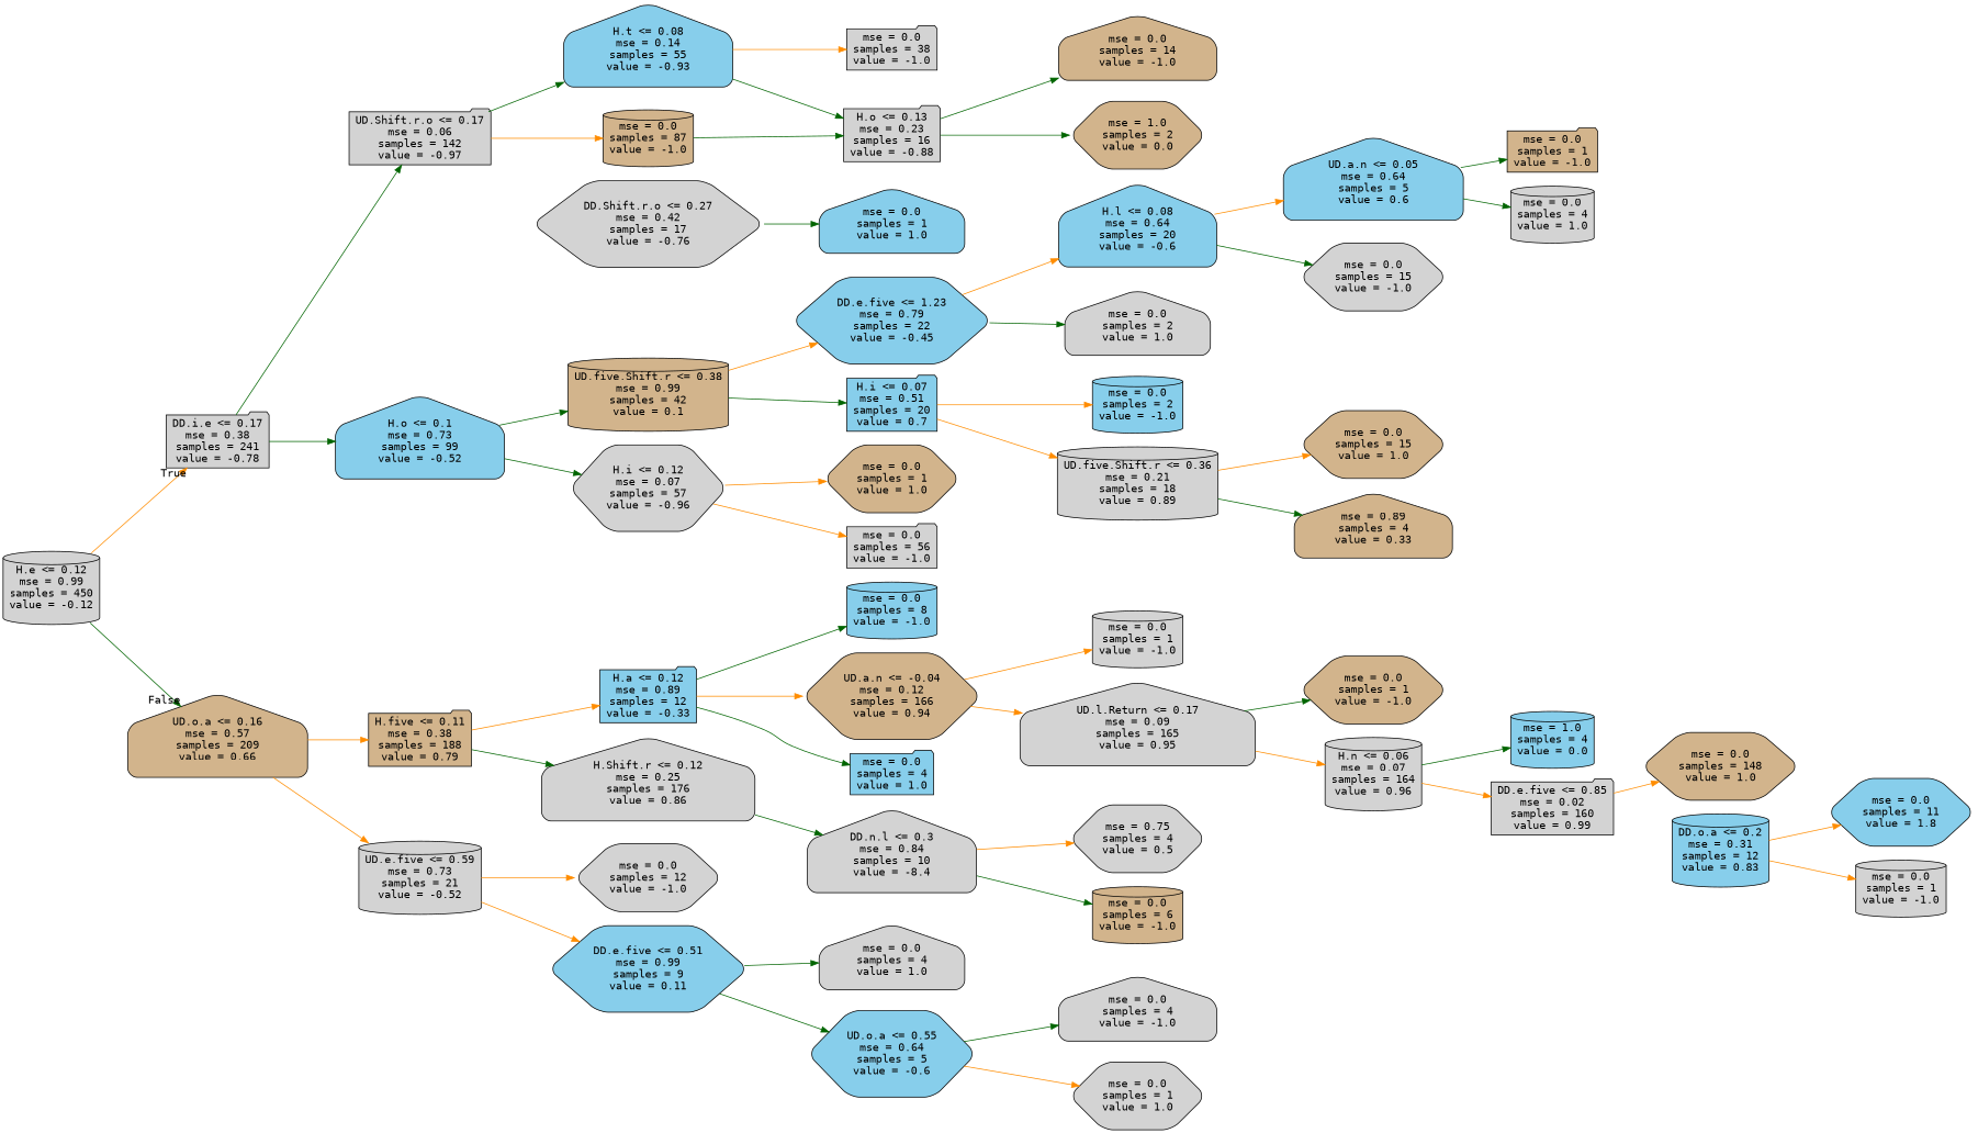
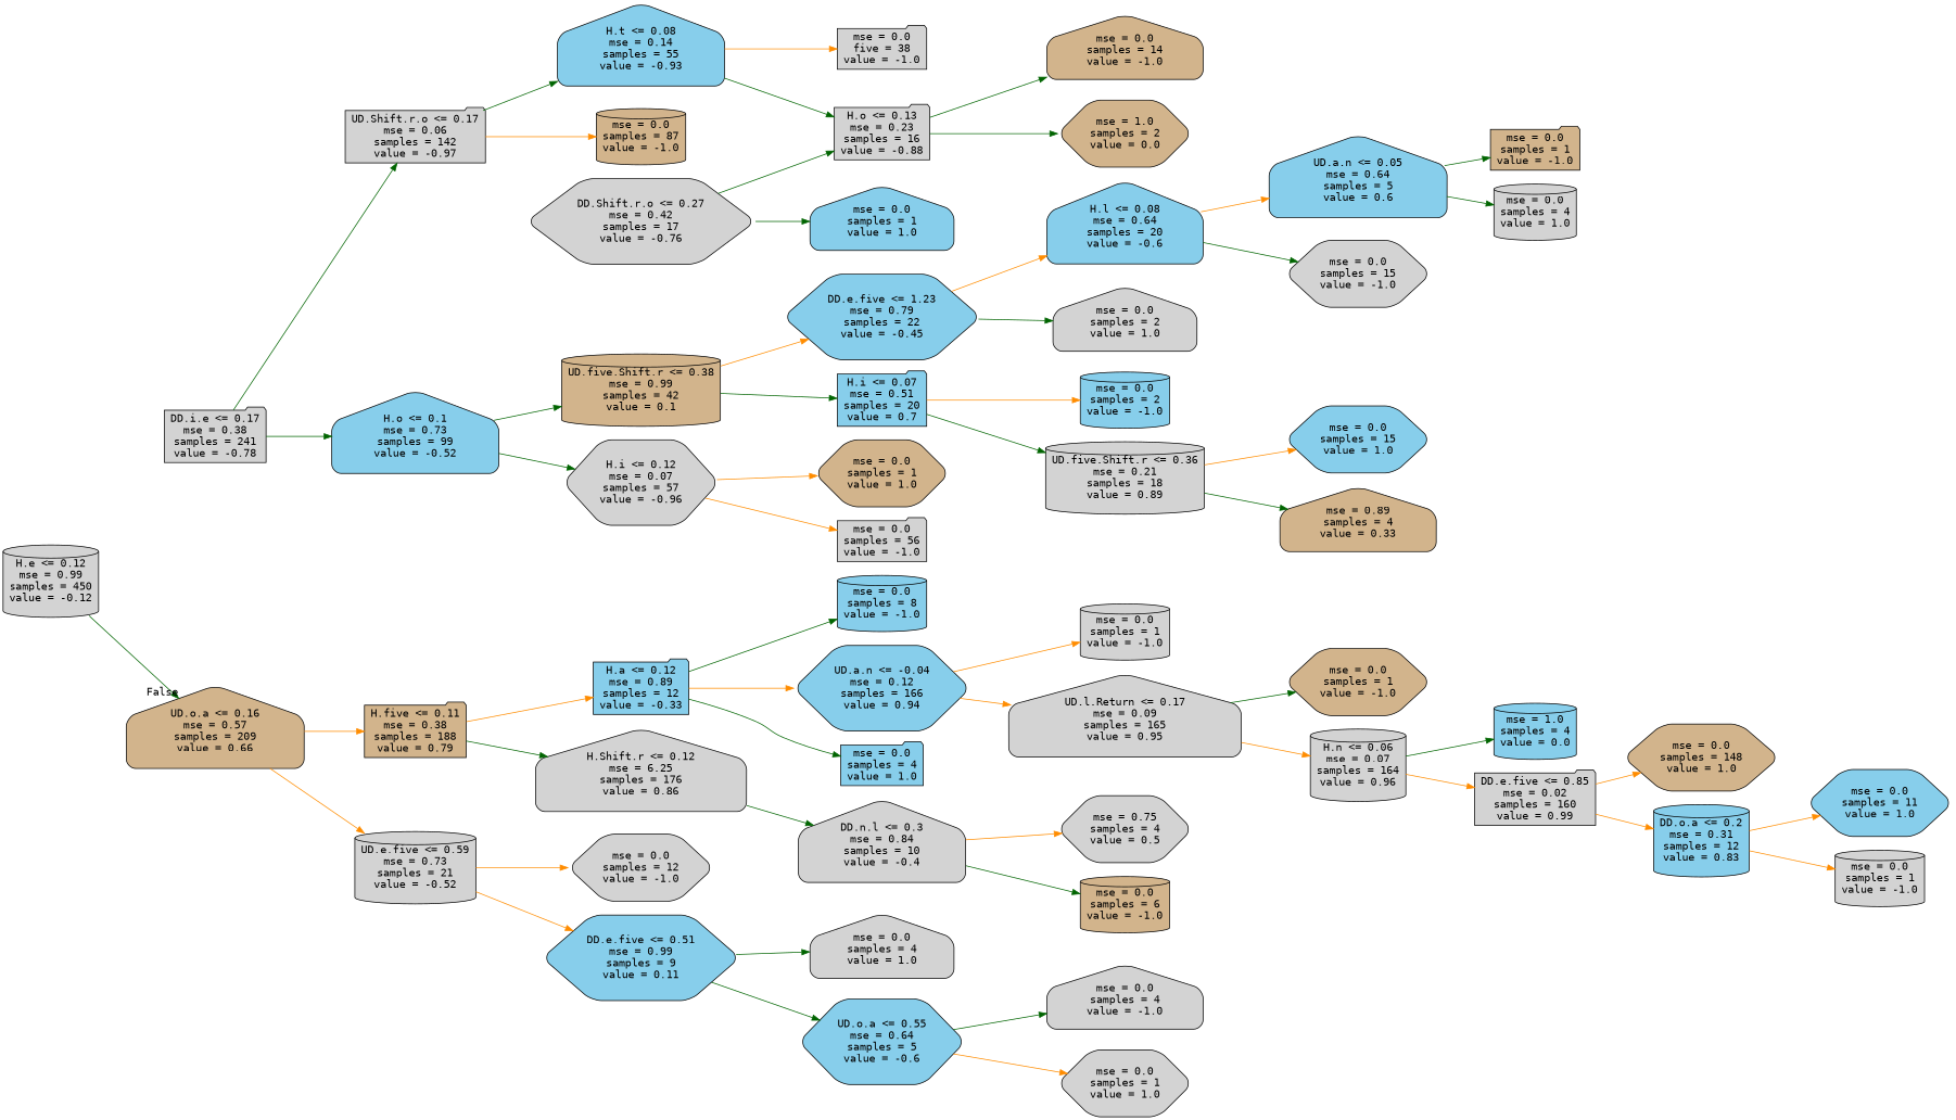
  digraph {
    fontname="DejaVu Sans Mono"
    rankdir=LR
    node [color=black fillcolor=lightgrey fontname="DejaVu Sans Mono" shape=hexagon style="filled, rounded"]
    edge [color=darkorange fontname="DejaVu Sans Mono"]
    n1 [label="H.e <= 0.12\nmse = 0.99\nsamples = 450\nvalue = -0.12" shape=cylinder]
    n2 [label="DD.i.e <= 0.17\nmse = 0.38\nsamples = 241\nvalue = -0.78" shape=folder]
    n3 [fillcolor=tan label="UD.o.a <= 0.16\nmse = 0.57\nsamples = 209\nvalue = 0.66" shape=house]
    n4 [label="UD.Shift.r.o <= 0.17\nmse = 0.06\nsamples = 142\nvalue = -0.97" shape=folder]
    n5 [fillcolor=skyblue label="H.o <= 0.1\nmse = 0.73\nsamples = 99\nvalue = -0.52" shape=house]
    n6 [fillcolor=tan label="H.five <= 0.11\nmse = 0.38\nsamples = 188\nvalue = 0.79" shape=folder]
    n7 [label="UD.e.five <= 0.59\nmse = 0.73\nsamples = 21\nvalue = -0.52" shape=cylinder]
    n8 [fillcolor=tan label="mse = 0.0\nsamples = 87\nvalue = -1.0" shape=cylinder]
    n9 [fillcolor=skyblue label="H.t <= 0.08\nmse = 0.14\nsamples = 55\nvalue = -0.93" shape=house]
    n10 [label="H.i <= 0.12\nmse = 0.07\nsamples = 57\nvalue = -0.96"]
    n11 [fillcolor=tan label="UD.five.Shift.r <= 0.38\nmse = 0.99\nsamples = 42\nvalue = 0.1" shape=cylinder]
-   n12 [label="mse = 0.0\nsamples = 38\nvalue = -1.0" shape=folder]
+   n12 [label="mse = 0.0\nfive = 38\nvalue = -1.0" shape=folder]
    n13 [label="H.o <= 0.13\nmse = 0.23\nsamples = 16\nvalue = -0.88" shape=folder]
    n14 [label="DD.Shift.r.o <= 0.27\nmse = 0.42\nsamples = 17\nvalue = -0.76"]
    n15 [fillcolor=skyblue label="mse = 0.0\nsamples = 1\nvalue = 1.0" shape=house]
    n16 [fillcolor=tan label="mse = 0.0\nsamples = 14\nvalue = -1.0" shape=house]
    n17 [fillcolor=tan label="mse = 1.0\nsamples = 2\nvalue = 0.0"]
    n18 [label="mse = 0.0\nsamples = 56\nvalue = -1.0" shape=folder]
    n19 [fillcolor=tan label="mse = 0.0\nsamples = 1\nvalue = 1.0"]
    n20 [fillcolor=skyblue label="H.i <= 0.07\nmse = 0.51\nsamples = 20\nvalue = 0.7" shape=folder]
    n21 [fillcolor=skyblue label="DD.e.five <= 1.23\nmse = 0.79\nsamples = 22\nvalue = -0.45"]
    n22 [fillcolor=skyblue label="mse = 0.0\nsamples = 2\nvalue = -1.0" shape=cylinder]
    n23 [label="UD.five.Shift.r <= 0.36\nmse = 0.21\nsamples = 18\nvalue = 0.89" shape=cylinder]
    n24 [fillcolor=skyblue label="H.l <= 0.08\nmse = 0.64\nsamples = 20\nvalue = -0.6" shape=house]
    n25 [label="mse = 0.0\nsamples = 2\nvalue = 1.0" shape=house]
-   n26 [fillcolor=tan label="mse = 0.0\nsamples = 15\nvalue = 1.0"]
+   n26 [fillcolor=skyblue label="mse = 0.0\nsamples = 15\nvalue = 1.0"]
    n27 [fillcolor=tan label="mse = 0.89\nsamples = 4\nvalue = 0.33" shape=house]
    n28 [fillcolor=skyblue label="UD.a.n <= 0.05\nmse = 0.64\nsamples = 5\nvalue = 0.6" shape=house]
    n29 [label="mse = 0.0\nsamples = 15\nvalue = -1.0"]
    n30 [fillcolor=tan label="mse = 0.0\nsamples = 1\nvalue = -1.0" shape=folder]
    n31 [label="mse = 0.0\nsamples = 4\nvalue = 1.0" shape=cylinder]
-   n32 [label="H.Shift.r <= 0.12\nmse = 0.25\nsamples = 176\nvalue = 0.86" shape=house]
+   n32 [label="H.Shift.r <= 0.12\nmse = 6.25\nsamples = 176\nvalue = 0.86" shape=house]
    n33 [fillcolor=skyblue label="H.a <= 0.12\nmse = 0.89\nsamples = 12\nvalue = -0.33" shape=folder]
    n34 [fillcolor=skyblue label="DD.e.five <= 0.51\nmse = 0.99\nsamples = 9\nvalue = 0.11"]
    n35 [label="mse = 0.0\nsamples = 12\nvalue = -1.0"]
-   n36 [label="DD.n.l <= 0.3\nmse = 0.84\nsamples = 10\nvalue = -8.4" shape=house]
-   n37 [fillcolor=tan label="UD.a.n <= -0.04\nmse = 0.12\nsamples = 166\nvalue = 0.94"]
+   n36 [label="DD.n.l <= 0.3\nmse = 0.84\nsamples = 10\nvalue = -0.4" shape=house]
+   n37 [fillcolor=skyblue label="UD.a.n <= -0.04\nmse = 0.12\nsamples = 166\nvalue = 0.94"]
    n38 [fillcolor=skyblue label="mse = 0.0\nsamples = 4\nvalue = 1.0" shape=folder]
    n39 [fillcolor=skyblue label="mse = 0.0\nsamples = 8\nvalue = -1.0" shape=cylinder]
    n40 [label="mse = 0.0\nsamples = 1\nvalue = -1.0" shape=cylinder]
    n41 [label="UD.l.Return <= 0.17\nmse = 0.09\nsamples = 165\nvalue = 0.95" shape=house]
    n42 [label="mse = 0.75\nsamples = 4\nvalue = 0.5"]
    n43 [fillcolor=tan label="mse = 0.0\nsamples = 6\nvalue = -1.0" shape=cylinder]
    n44 [fillcolor=tan label="mse = 0.0\nsamples = 1\nvalue = -1.0"]
    n45 [label="H.n <= 0.06\nmse = 0.07\nsamples = 164\nvalue = 0.96" shape=cylinder]
    n46 [fillcolor=skyblue label="mse = 1.0\nsamples = 4\nvalue = 0.0" shape=cylinder]
    n47 [label="DD.e.five <= 0.85\nmse = 0.02\nsamples = 160\nvalue = 0.99" shape=folder]
    n48 [fillcolor=tan label="mse = 0.0\nsamples = 148\nvalue = 1.0"]
    n49 [fillcolor=skyblue label="DD.o.a <= 0.2\nmse = 0.31\nsamples = 12\nvalue = 0.83" shape=cylinder]
-   n50 [fillcolor=skyblue label="mse = 0.0\nsamples = 11\nvalue = 1.8"]
+   n50 [fillcolor=skyblue label="mse = 0.0\nsamples = 11\nvalue = 1.0"]
    n51 [label="mse = 0.0\nsamples = 1\nvalue = -1.0" shape=cylinder]
    n52 [fillcolor=skyblue label="UD.o.a <= 0.55\nmse = 0.64\nsamples = 5\nvalue = -0.6"]
    n53 [label="mse = 0.0\nsamples = 4\nvalue = 1.0" shape=house]
    n54 [label="mse = 0.0\nsamples = 4\nvalue = -1.0" shape=house]
    n55 [label="mse = 0.0\nsamples = 1\nvalue = 1.0"]
-   n1 -> n2 [headlabel=True labelangle=45 labeldistance=2.5]
    n1 -> n3 [color=darkgreen headlabel=False labelangle=-45 labeldistance=2.5]
    n2 -> n4 [color=darkgreen]
    n2 -> n5 [color=darkgreen]
    n3 -> n6
    n3 -> n7
    n4 -> n8
    n4 -> n9 [color=darkgreen]
    n5 -> n10 [color=darkgreen]
    n5 -> n11 [color=darkgreen]
    n6 -> n32 [color=darkgreen]
    n6 -> n33
    n7 -> n34
    n7 -> n35
    n9 -> n12
    n9 -> n13 [color=darkgreen]
    n10 -> n18
    n10 -> n19
    n11 -> n20 [color=darkgreen]
    n11 -> n21
    n13 -> n16 [color=darkgreen]
    n13 -> n17 [color=darkgreen]
-   n8 -> n13 [color=darkgreen]
+   n14 -> n13 [color=darkgreen]
    n14 -> n15 [color=darkgreen]
    n20 -> n22
-   n20 -> n23
+   n20 -> n23 [color=darkgreen]
    n21 -> n24
    n21 -> n25 [color=darkgreen]
    n23 -> n26
    n23 -> n27 [color=darkgreen]
    n24 -> n28
    n24 -> n29 [color=darkgreen]
    n28 -> n30 [color=darkgreen]
    n28 -> n31 [color=darkgreen]
    n32 -> n36 [color=darkgreen]
    n33 -> n37
    n33 -> n38 [color=darkgreen]
    n33 -> n39 [color=darkgreen]
    n34 -> n52 [color=darkgreen]
    n34 -> n53 [color=darkgreen]
    n36 -> n42
    n36 -> n43 [color=darkgreen]
    n37 -> n40
    n37 -> n41
    n41 -> n44 [color=darkgreen]
    n41 -> n45
    n45 -> n46 [color=darkgreen]
    n45 -> n47
    n47 -> n48
+   n47 -> n49
    n49 -> n50
    n49 -> n51
    n52 -> n54 [color=darkgreen]
    n52 -> n55
  }
